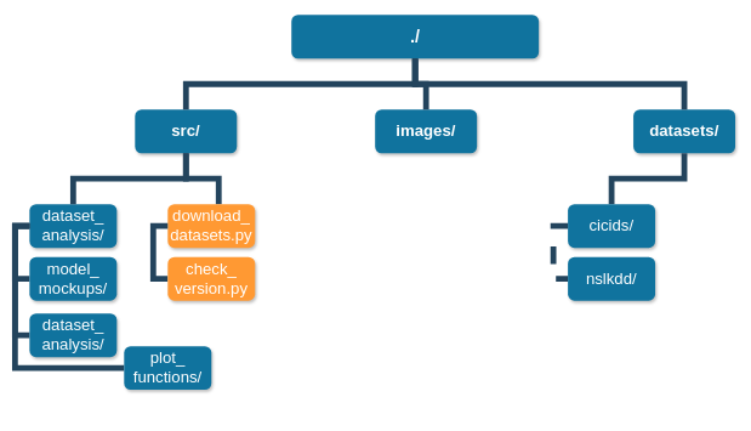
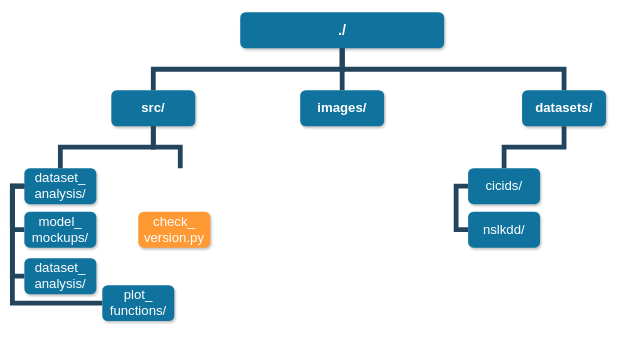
  <mxCell id="0" />
  <mxCell id="1" parent="0" />
  <mxCell id="2" value="" style="group" vertex="1" connectable="0" parent="1"><mxGeometry x="20" y="20" width="990" height="550.0" as="geometry" /></mxCell>
  <mxCell id="3" value="./" style="whiteSpace=wrap;rounded=1;shadow=1;fillColor=#10739E;strokeColor=none;fontColor=#FFFFFF;fontStyle=1;fontSize=24" parent="2" vertex="1"><mxGeometry x="380" width="340" height="60" as="geometry" /></mxCell>
  <mxCell id="4" value="src/" style="whiteSpace=wrap;rounded=1;fillColor=#10739E;strokeColor=none;shadow=1;fontColor=#FFFFFF;fontStyle=1;fontSize=22;" parent="2" vertex="1"><mxGeometry x="165" y="130.0" width="140" height="60" as="geometry" /></mxCell>
- <mxCell id="5" value="images/" style="whiteSpace=wrap;rounded=1;fillColor=#10739E;strokeColor=none;shadow=1;fontColor=#FFFFFF;fontStyle=1;fontSize=22;" parent="2" vertex="1"><mxGeometry x="495" y="130.0" width="140" height="60" as="geometry" /></mxCell>
+ <mxCell id="5" value="images/" style="whiteSpace=wrap;rounded=1;fillColor=#10739E;strokeColor=none;shadow=1;fontColor=#FFFFFF;fontStyle=1;fontSize=22;" parent="2" vertex="1"><mxGeometry x="480" y="130.0" width="140" height="60" as="geometry" /></mxCell>
  <mxCell id="6" value="datasets/" style="whiteSpace=wrap;rounded=1;fillColor=#10739E;strokeColor=none;shadow=1;fontColor=#FFFFFF;fontStyle=1;fontSize=22;" parent="2" vertex="1"><mxGeometry x="850" y="130.0" width="140" height="60" as="geometry" /></mxCell>
  <mxCell id="7" value="dataset_&#10;analysis/" style="whiteSpace=wrap;rounded=1;fillColor=#10739E;strokeColor=none;shadow=1;fontColor=#FFFFFF;fontSize=22;" parent="2" vertex="1"><mxGeometry x="20.0" y="260.0" width="120" height="60" as="geometry" /></mxCell>
  <mxCell id="8" value="" style="edgeStyle=elbowEdgeStyle;elbow=vertical;rounded=0;fontColor=#000000;endArrow=none;endFill=0;strokeWidth=8;strokeColor=#23445D;" parent="2" source="4" target="7" edge="1"><mxGeometry width="100" height="100" relative="1" as="geometry"><mxPoint x="-180" y="200.0" as="sourcePoint" /><mxPoint x="-280" y="270" as="targetPoint" /></mxGeometry></mxCell>
  <mxCell id="9" value="" style="edgeStyle=elbowEdgeStyle;elbow=vertical;rounded=0;fontColor=#000000;endArrow=none;endFill=0;strokeWidth=8;strokeColor=#23445D;" parent="2" source="4" edge="1"><mxGeometry width="100" height="100" relative="1" as="geometry"><mxPoint x="-180" y="200.0" as="sourcePoint" /><mxPoint x="280.0" y="260.0" as="targetPoint" /></mxGeometry></mxCell>
  <mxCell id="10" value="" style="edgeStyle=elbowEdgeStyle;elbow=horizontal;rounded=0;fontColor=#000000;endArrow=none;endFill=0;strokeWidth=8;strokeColor=#23445D;entryX=0;entryY=0.5;entryDx=0;entryDy=0;" parent="2" source="7" target="17" edge="1"><mxGeometry width="100" height="100" relative="1" as="geometry"><mxPoint y="290.0" as="sourcePoint" /><mxPoint x="20" y="390" as="targetPoint" /><Array as="points"><mxPoint y="330" /><mxPoint y="340" /></Array></mxGeometry></mxCell>
  <mxCell id="11" value="" style="edgeStyle=elbowEdgeStyle;elbow=horizontal;rounded=0;fontColor=#000000;endArrow=none;endFill=0;strokeWidth=8;strokeColor=#23445D;entryX=0;entryY=0.5;entryDx=0;entryDy=0;" parent="2" source="7" target="18" edge="1"><mxGeometry width="100" height="100" relative="1" as="geometry"><mxPoint x="10" y="290" as="sourcePoint" /><mxPoint x="20" y="470" as="targetPoint" /><Array as="points"><mxPoint y="380" /></Array></mxGeometry></mxCell>
  <mxCell id="12" value="" style="edgeStyle=elbowEdgeStyle;elbow=horizontal;rounded=0;fontColor=#000000;endArrow=none;endFill=0;strokeWidth=8;strokeColor=#23445D;entryX=0;entryY=0.5;entryDx=0;entryDy=0;" parent="2" source="7" target="19" edge="1"><mxGeometry width="100" height="100" relative="1" as="geometry"><mxPoint x="10" y="290" as="sourcePoint" /><mxPoint x="20" y="550" as="targetPoint" /><Array as="points"><mxPoint y="430" /></Array></mxGeometry></mxCell>
  <mxCell id="13" value="" style="edgeStyle=elbowEdgeStyle;elbow=vertical;rounded=0;fontColor=#000000;endArrow=none;endFill=0;strokeWidth=8;strokeColor=#23445D;" parent="2" source="6" edge="1"><mxGeometry width="100" height="100" relative="1" as="geometry"><mxPoint x="920" y="260" as="sourcePoint" /><mxPoint x="820" y="260.0" as="targetPoint" /></mxGeometry></mxCell>
  <mxCell id="14" value="" style="edgeStyle=elbowEdgeStyle;elbow=vertical;rounded=0;fontColor=#000000;endArrow=none;endFill=0;strokeWidth=8;strokeColor=#23445D;" parent="2" source="3" target="4" edge="1"><mxGeometry width="100" height="100" relative="1" as="geometry"><mxPoint x="-70" y="100" as="sourcePoint" /><mxPoint x="30" as="targetPoint" /></mxGeometry></mxCell>
  <mxCell id="15" value="" style="edgeStyle=elbowEdgeStyle;elbow=vertical;rounded=0;fontColor=#000000;endArrow=none;endFill=0;strokeWidth=8;strokeColor=#23445D;" parent="2" source="3" target="5" edge="1"><mxGeometry width="100" height="100" relative="1" as="geometry"><mxPoint x="-60" y="110" as="sourcePoint" /><mxPoint x="40" y="10" as="targetPoint" /></mxGeometry></mxCell>
  <mxCell id="16" value="" style="edgeStyle=elbowEdgeStyle;elbow=vertical;rounded=0;fontColor=#000000;endArrow=none;endFill=0;strokeWidth=8;strokeColor=#23445D;" parent="2" source="3" target="6" edge="1"><mxGeometry width="100" height="100" relative="1" as="geometry"><mxPoint x="-50" y="120" as="sourcePoint" /><mxPoint x="50" y="20" as="targetPoint" /></mxGeometry></mxCell>
  <mxCell id="17" value="model_&#10;mockups/" style="whiteSpace=wrap;rounded=1;fillColor=#10739E;strokeColor=none;shadow=1;fontColor=#FFFFFF;fontSize=22;" vertex="1" parent="2"><mxGeometry x="20.0" y="332.5" width="120" height="60" as="geometry" /></mxCell>
  <mxCell id="18" value="dataset_&#10;analysis/" style="whiteSpace=wrap;rounded=1;fillColor=#10739E;strokeColor=none;shadow=1;fontColor=#FFFFFF;fontSize=22;" vertex="1" parent="2"><mxGeometry x="20.0" y="410.0" width="120" height="60" as="geometry" /></mxCell>
  <mxCell id="19" value="plot_&#10;functions/" style="whiteSpace=wrap;rounded=1;fillColor=#10739E;strokeColor=none;shadow=1;fontColor=#FFFFFF;fontSize=22;" vertex="1" parent="2"><mxGeometry x="150" y="455" width="120" height="60" as="geometry" /></mxCell>
- <mxCell id="20" value="download_&#10;datasets.py" style="whiteSpace=wrap;rounded=1;fillColor=#FF9933;strokeColor=none;shadow=1;fontColor=#FFFFFF;fontSize=22;" vertex="1" parent="2"><mxGeometry x="210.0" y="260.0" width="120" height="60" as="geometry" /></mxCell>
- <mxCell id="21" value="" style="edgeStyle=elbowEdgeStyle;elbow=horizontal;rounded=0;fontColor=#000000;endArrow=none;endFill=0;strokeWidth=8;strokeColor=#23445D;entryX=0;entryY=0.5;entryDx=0;entryDy=0;" edge="1" parent="2" source="20" target="22"><mxGeometry width="100" height="100" relative="1" as="geometry"><mxPoint x="190" y="290.0" as="sourcePoint" /><mxPoint x="210" y="390" as="targetPoint" /><Array as="points"><mxPoint x="190" y="330" /><mxPoint x="190" y="340" /></Array></mxGeometry></mxCell>
  <mxCell id="22" value="check_&#10;version.py" style="whiteSpace=wrap;rounded=1;fillColor=#FF9933;strokeColor=none;shadow=1;fontColor=#FFFFFF;fontSize=22;" vertex="1" parent="2"><mxGeometry x="210.0" y="332.5" width="120" height="60" as="geometry" /></mxCell>
  <mxCell id="23" value="cicids/" style="whiteSpace=wrap;rounded=1;fillColor=#10739E;strokeColor=none;shadow=1;fontColor=#FFFFFF;fontSize=22;" vertex="1" parent="2"><mxGeometry x="760.0" y="260.0" width="120" height="60" as="geometry" /></mxCell>
- <mxCell id="24" value="" style="edgeStyle=elbowEdgeStyle;elbow=horizontal;rounded=0;fontColor=#000000;endArrow=none;endFill=0;strokeWidth=8;strokeColor=#23445D;entryX=0;entryY=0.5;entryDx=0;entryDy=0;dashed=1;" edge="1" parent="2" source="23" target="25"><mxGeometry width="100" height="100" relative="1" as="geometry"><mxPoint x="740" y="290.0" as="sourcePoint" /><mxPoint x="760" y="390" as="targetPoint" /><Array as="points"><mxPoint x="740" y="330" /><mxPoint x="740" y="340" /></Array></mxGeometry></mxCell>
+ <mxCell id="24" value="" style="edgeStyle=elbowEdgeStyle;elbow=horizontal;rounded=0;fontColor=#000000;endArrow=none;endFill=0;strokeWidth=8;strokeColor=#23445D;entryX=0;entryY=0.5;entryDx=0;entryDy=0;" edge="1" parent="2" source="23" target="25"><mxGeometry width="100" height="100" relative="1" as="geometry"><mxPoint x="740" y="290.0" as="sourcePoint" /><mxPoint x="760" y="390" as="targetPoint" /><Array as="points"><mxPoint x="740" y="330" /><mxPoint x="740" y="340" /></Array></mxGeometry></mxCell>
  <mxCell id="25" value="nslkdd/" style="whiteSpace=wrap;rounded=1;fillColor=#10739E;strokeColor=none;shadow=1;fontColor=#FFFFFF;fontSize=22;" vertex="1" parent="2"><mxGeometry x="760.0" y="332.5" width="120" height="60" as="geometry" /></mxCell>
